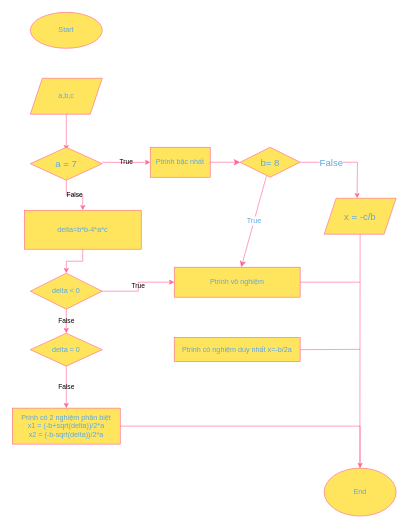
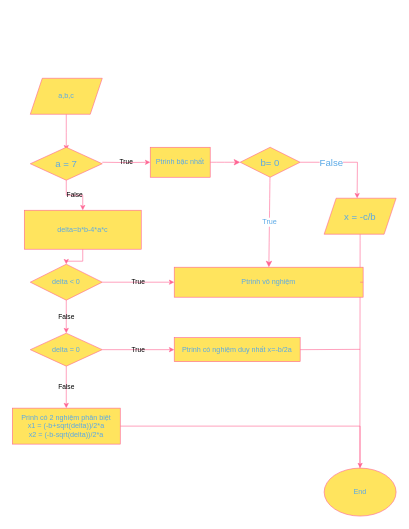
  <mxCell id="0" />
  <mxCell id="1" parent="0" />
- <mxCell id="2" value="Start" style="ellipse;whiteSpace=wrap;html=1;labelBackgroundColor=none;fillColor=#FFE45E;strokeColor=#FF6392;fontColor=#5AA9E6;" parent="1" vertex="1"><mxGeometry x="50" y="20" width="120" height="60" as="geometry" /></mxCell>
  <mxCell id="3" value="" style="edgeStyle=orthogonalEdgeStyle;rounded=0;orthogonalLoop=1;jettySize=auto;html=1;labelBackgroundColor=none;strokeColor=#FF6392;fontColor=default;" parent="1" source="4" edge="1"><mxGeometry relative="1" as="geometry"><mxPoint x="110" y="250" as="targetPoint" /></mxGeometry></mxCell>
  <mxCell id="4" value="a,b,c" style="shape=parallelogram;perimeter=parallelogramPerimeter;whiteSpace=wrap;html=1;fixedSize=1;labelBackgroundColor=none;fillColor=#FFE45E;strokeColor=#FF6392;fontColor=#5AA9E6;" parent="1" vertex="1"><mxGeometry x="50" y="130" width="120" height="60" as="geometry" /></mxCell>
  <mxCell id="5" value="False" style="edgeStyle=orthogonalEdgeStyle;rounded=0;orthogonalLoop=1;jettySize=auto;html=1;labelBackgroundColor=none;strokeColor=#FF6392;fontColor=default;" parent="1" source="26" target="11" edge="1"><mxGeometry relative="1" as="geometry"><mxPoint x="110" y="290" as="sourcePoint" /></mxGeometry></mxCell>
  <mxCell id="6" value="True" style="edgeStyle=orthogonalEdgeStyle;rounded=0;orthogonalLoop=1;jettySize=auto;html=1;entryX=0;entryY=0.5;entryDx=0;entryDy=0;labelBackgroundColor=none;strokeColor=#FF6392;fontColor=default;" parent="1" target="9" edge="1"><mxGeometry relative="1" as="geometry"><mxPoint x="320" y="270" as="targetPoint" /><mxPoint x="170" y="270" as="sourcePoint" /></mxGeometry></mxCell>
  <mxCell id="7" style="edgeStyle=orthogonalEdgeStyle;rounded=0;orthogonalLoop=1;jettySize=auto;html=1;labelBackgroundColor=none;strokeColor=#FF6392;fontColor=default;exitX=0.5;exitY=1;exitDx=0;exitDy=0;" parent="1" source="31" edge="1"><mxGeometry relative="1" as="geometry"><mxPoint x="599.5" y="830" as="targetPoint" /><mxPoint x="599.5" y="460" as="sourcePoint" /><Array as="points"><mxPoint x="600" y="400" /></Array></mxGeometry></mxCell>
  <mxCell id="8" value="" style="edgeStyle=none;curved=1;rounded=0;orthogonalLoop=1;jettySize=auto;html=1;strokeColor=#FF6392;fontSize=12;fontColor=#5AA9E6;startSize=8;endSize=8;fillColor=#FFE45E;" parent="1" source="9" target="28" edge="1"><mxGeometry relative="1" as="geometry" /></mxCell>
  <mxCell id="9" value="Ptrinh bậc nhất" style="rounded=0;whiteSpace=wrap;html=1;labelBackgroundColor=none;fillColor=#FFE45E;strokeColor=#FF6392;fontColor=#5AA9E6;" parent="1" vertex="1"><mxGeometry x="250" y="245" width="100" height="50" as="geometry" /></mxCell>
  <mxCell id="10" value="" style="edgeStyle=orthogonalEdgeStyle;rounded=0;orthogonalLoop=1;jettySize=auto;html=1;labelBackgroundColor=none;strokeColor=#FF6392;fontColor=default;" parent="1" source="11" target="14" edge="1"><mxGeometry relative="1" as="geometry" /></mxCell>
  <mxCell id="11" value="delta=b*b-4*a*c" style="rounded=0;whiteSpace=wrap;html=1;labelBackgroundColor=none;fillColor=#FFE45E;strokeColor=#FF6392;fontColor=#5AA9E6;" parent="1" vertex="1"><mxGeometry x="40" y="350" width="195" height="65" as="geometry" /></mxCell>
  <mxCell id="12" value="True" style="edgeStyle=orthogonalEdgeStyle;rounded=0;orthogonalLoop=1;jettySize=auto;html=1;entryX=0;entryY=0.5;entryDx=0;entryDy=0;labelBackgroundColor=none;strokeColor=#FF6392;fontColor=default;" parent="1" source="14" target="15" edge="1"><mxGeometry relative="1" as="geometry" /></mxCell>
  <mxCell id="13" value="False" style="edgeStyle=orthogonalEdgeStyle;rounded=0;orthogonalLoop=1;jettySize=auto;html=1;labelBackgroundColor=none;strokeColor=#FF6392;fontColor=default;" parent="1" source="14" target="18" edge="1"><mxGeometry relative="1" as="geometry" /></mxCell>
- <mxCell id="14" value="delta &amp;lt; 0" style="rhombus;whiteSpace=wrap;html=1;labelBackgroundColor=none;fillColor=#FFE45E;strokeColor=#FF6392;fontColor=#5AA9E6;" parent="1" vertex="1"><mxGeometry x="50" y="455" width="120" height="60" as="geometry" /></mxCell>
- <mxCell id="15" value="Ptrinh vô nghiệm" style="rounded=0;whiteSpace=wrap;html=1;labelBackgroundColor=none;fillColor=#FFE45E;strokeColor=#FF6392;fontColor=#5AA9E6;" parent="1" vertex="1"><mxGeometry x="290" y="445" width="210" height="50" as="geometry" /></mxCell>
+ <mxCell id="14" value="delta &amp;lt; 0" style="rhombus;whiteSpace=wrap;html=1;labelBackgroundColor=none;fillColor=#FFE45E;strokeColor=#FF6392;fontColor=#5AA9E6;" parent="1" vertex="1"><mxGeometry x="50" y="440" width="120" height="60" as="geometry" /></mxCell>
+ <mxCell id="15" value="Ptrinh vô nghiệm" style="rounded=0;whiteSpace=wrap;html=1;labelBackgroundColor=none;fillColor=#FFE45E;strokeColor=#FF6392;fontColor=#5AA9E6;" parent="1" vertex="1"><mxGeometry x="290" y="445" width="315" height="50" as="geometry" /></mxCell>
+ <mxCell id="16" value="True" style="edgeStyle=orthogonalEdgeStyle;rounded=0;orthogonalLoop=1;jettySize=auto;html=1;entryX=0;entryY=0.5;entryDx=0;entryDy=0;labelBackgroundColor=none;strokeColor=#FF6392;fontColor=default;" parent="1" source="18" target="19" edge="1"><mxGeometry relative="1" as="geometry" /></mxCell>
  <mxCell id="17" value="False" style="edgeStyle=orthogonalEdgeStyle;rounded=0;orthogonalLoop=1;jettySize=auto;html=1;labelBackgroundColor=none;strokeColor=#FF6392;fontColor=default;" parent="1" source="18" target="21" edge="1"><mxGeometry relative="1" as="geometry" /></mxCell>
  <mxCell id="18" value="delta = 0" style="rhombus;whiteSpace=wrap;html=1;labelBackgroundColor=none;fillColor=#FFE45E;strokeColor=#FF6392;fontColor=#5AA9E6;" parent="1" vertex="1"><mxGeometry x="50" y="555" width="120" height="55" as="geometry" /></mxCell>
  <mxCell id="19" value="Ptrinh có nghiệm duy nhất x=-b/2a" style="rounded=0;whiteSpace=wrap;html=1;labelBackgroundColor=none;fillColor=#FFE45E;strokeColor=#FF6392;fontColor=#5AA9E6;" parent="1" vertex="1"><mxGeometry x="290" y="562.5" width="210" height="40" as="geometry" /></mxCell>
  <mxCell id="20" value="" style="edgeStyle=orthogonalEdgeStyle;rounded=0;orthogonalLoop=1;jettySize=auto;html=1;labelBackgroundColor=none;strokeColor=#FF6392;fontColor=default;" parent="1" source="21" target="22" edge="1"><mxGeometry relative="1" as="geometry" /></mxCell>
  <mxCell id="21" value="Prinh có 2 nghiệm phân biệt&lt;br&gt;x1 = (-b+sqrt(delta))/2*a&lt;br&gt;x2 = (-b-sqrt(delta))/2*a" style="rounded=0;whiteSpace=wrap;html=1;labelBackgroundColor=none;fillColor=#FFE45E;strokeColor=#FF6392;fontColor=#5AA9E6;" parent="1" vertex="1"><mxGeometry x="20" y="680" width="180" height="60" as="geometry" /></mxCell>
  <mxCell id="22" value="End" style="ellipse;whiteSpace=wrap;html=1;labelBackgroundColor=none;fillColor=#FFE45E;strokeColor=#FF6392;fontColor=#5AA9E6;" parent="1" vertex="1"><mxGeometry x="540" y="780" width="120" height="80" as="geometry" /></mxCell>
  <mxCell id="23" value="" style="endArrow=none;html=1;rounded=0;labelBackgroundColor=none;strokeColor=#FF6392;fontColor=default;exitX=1;exitY=0.5;exitDx=0;exitDy=0;" parent="1" source="19" edge="1"><mxGeometry width="50" height="50" relative="1" as="geometry"><mxPoint x="570" y="582" as="sourcePoint" /><mxPoint x="600" y="582" as="targetPoint" /></mxGeometry></mxCell>
  <mxCell id="24" value="" style="endArrow=none;html=1;rounded=0;labelBackgroundColor=none;strokeColor=#FF6392;fontColor=default;exitX=1;exitY=0.5;exitDx=0;exitDy=0;" parent="1" source="15" edge="1"><mxGeometry width="50" height="50" relative="1" as="geometry"><mxPoint x="570" y="470" as="sourcePoint" /><mxPoint x="600" y="470" as="targetPoint" /></mxGeometry></mxCell>
  <mxCell id="25" value="" style="edgeStyle=orthogonalEdgeStyle;rounded=0;orthogonalLoop=1;jettySize=auto;html=1;labelBackgroundColor=none;strokeColor=#FF6392;fontColor=default;" parent="1" target="26" edge="1"><mxGeometry relative="1" as="geometry"><mxPoint x="110" y="290" as="sourcePoint" /><mxPoint x="110" y="350" as="targetPoint" /></mxGeometry></mxCell>
  <mxCell id="26" value="a = 7" style="rhombus;whiteSpace=wrap;html=1;fontSize=16;labelBackgroundColor=none;fillColor=#FFE45E;strokeColor=#FF6392;fontColor=#5AA9E6;" parent="1" vertex="1"><mxGeometry x="50" y="245" width="120" height="55" as="geometry" /></mxCell>
  <mxCell id="27" value="True" style="edgeStyle=none;curved=1;rounded=0;orthogonalLoop=1;jettySize=auto;html=1;strokeColor=#FF6392;fontSize=12;fontColor=#5AA9E6;startSize=8;endSize=8;fillColor=#FFE45E;" parent="1" source="28" target="15" edge="1"><mxGeometry relative="1" as="geometry" /></mxCell>
- <mxCell id="28" value="b= 8" style="rhombus;whiteSpace=wrap;html=1;strokeColor=#FF6392;fontSize=16;fontColor=#5AA9E6;fillColor=#FFE45E;" parent="1" vertex="1"><mxGeometry x="400" y="245" width="100" height="50" as="geometry" /></mxCell>
+ <mxCell id="28" value="b= 0" style="rhombus;whiteSpace=wrap;html=1;strokeColor=#FF6392;fontSize=16;fontColor=#5AA9E6;fillColor=#FFE45E;" parent="1" vertex="1"><mxGeometry x="400" y="245" width="100" height="50" as="geometry" /></mxCell>
  <mxCell id="29" value="" style="edgeStyle=orthogonalEdgeStyle;rounded=0;orthogonalLoop=1;jettySize=auto;html=1;labelBackgroundColor=none;strokeColor=#FF6392;fontColor=default;exitX=1;exitY=0.5;exitDx=0;exitDy=0;" parent="1" source="28" edge="1"><mxGeometry relative="1" as="geometry"><mxPoint x="595" y="330" as="targetPoint" /><mxPoint x="500" y="270" as="sourcePoint" /></mxGeometry></mxCell>
  <mxCell id="30" value="False" style="edgeLabel;html=1;align=center;verticalAlign=middle;resizable=0;points=[];fontSize=16;fontColor=#5AA9E6;" parent="29" vertex="1" connectable="0"><mxGeometry x="-0.348" relative="1" as="geometry"><mxPoint as="offset" /></mxGeometry></mxCell>
  <mxCell id="31" value="x = -c/b" style="shape=parallelogram;perimeter=parallelogramPerimeter;whiteSpace=wrap;html=1;fixedSize=1;strokeColor=#FF6392;fontSize=16;fontColor=#5AA9E6;fillColor=#FFE45E;" parent="1" vertex="1"><mxGeometry x="540" y="330" width="120" height="60" as="geometry" /></mxCell>
